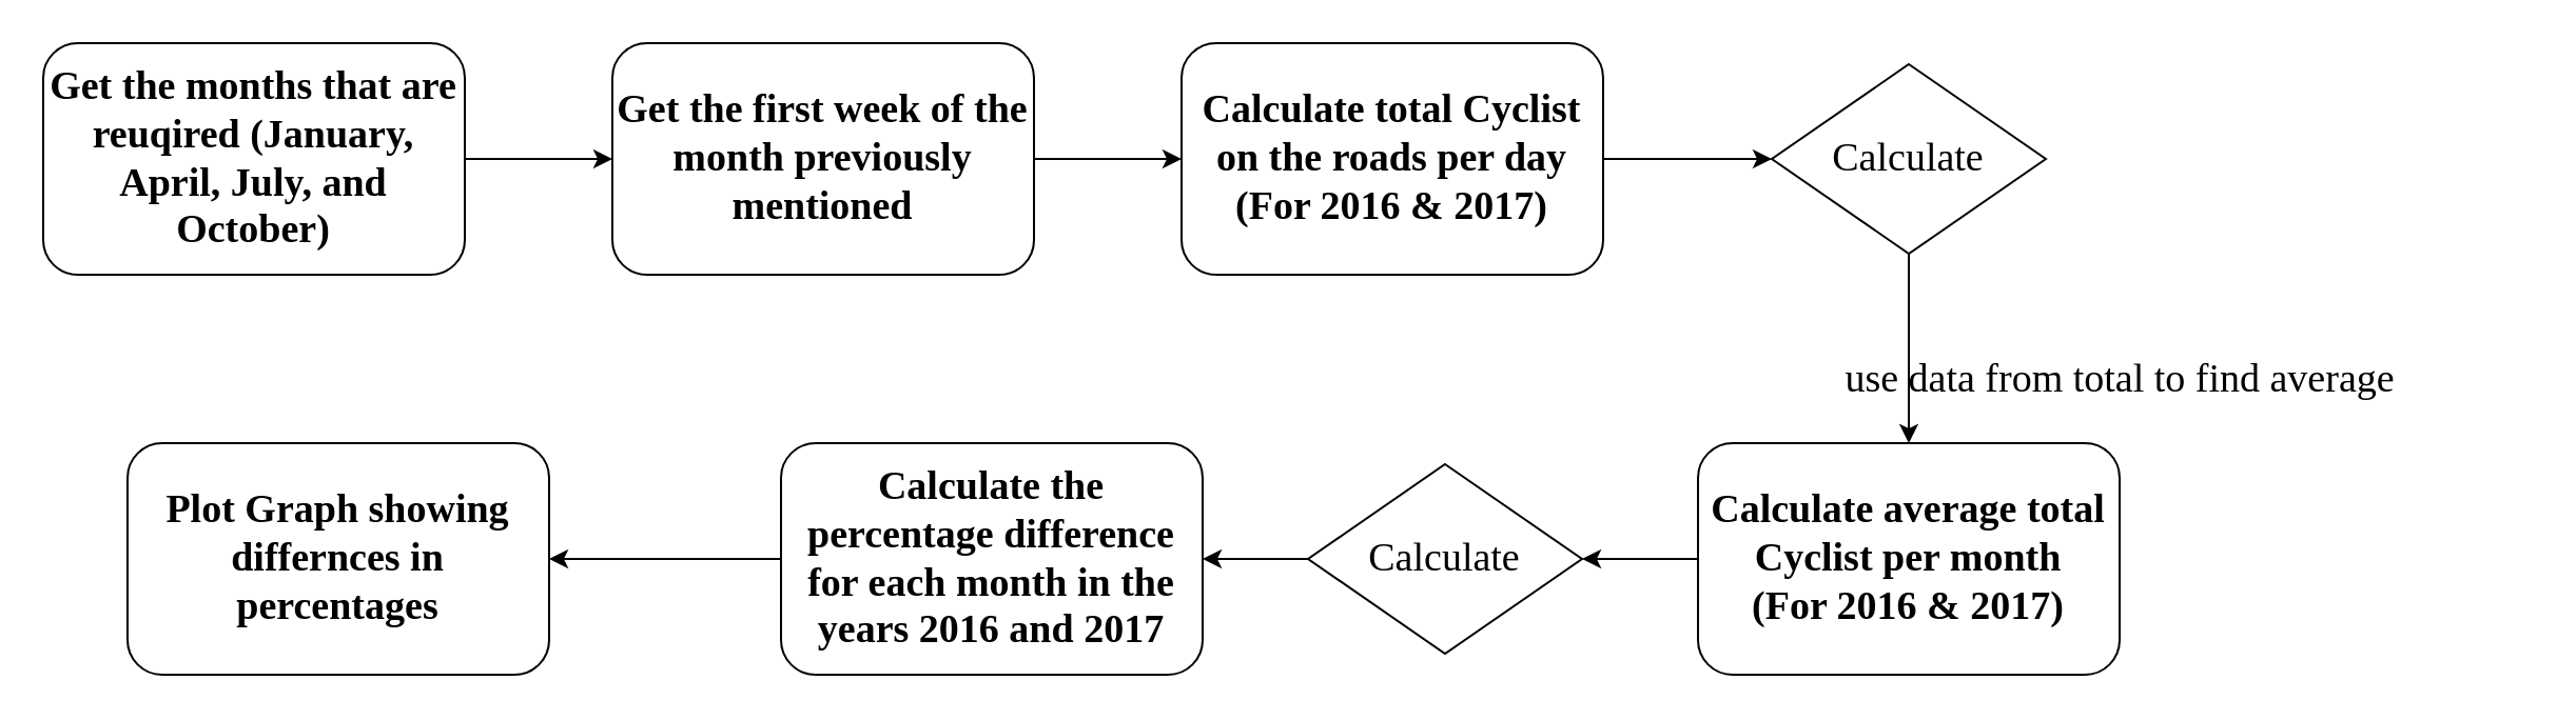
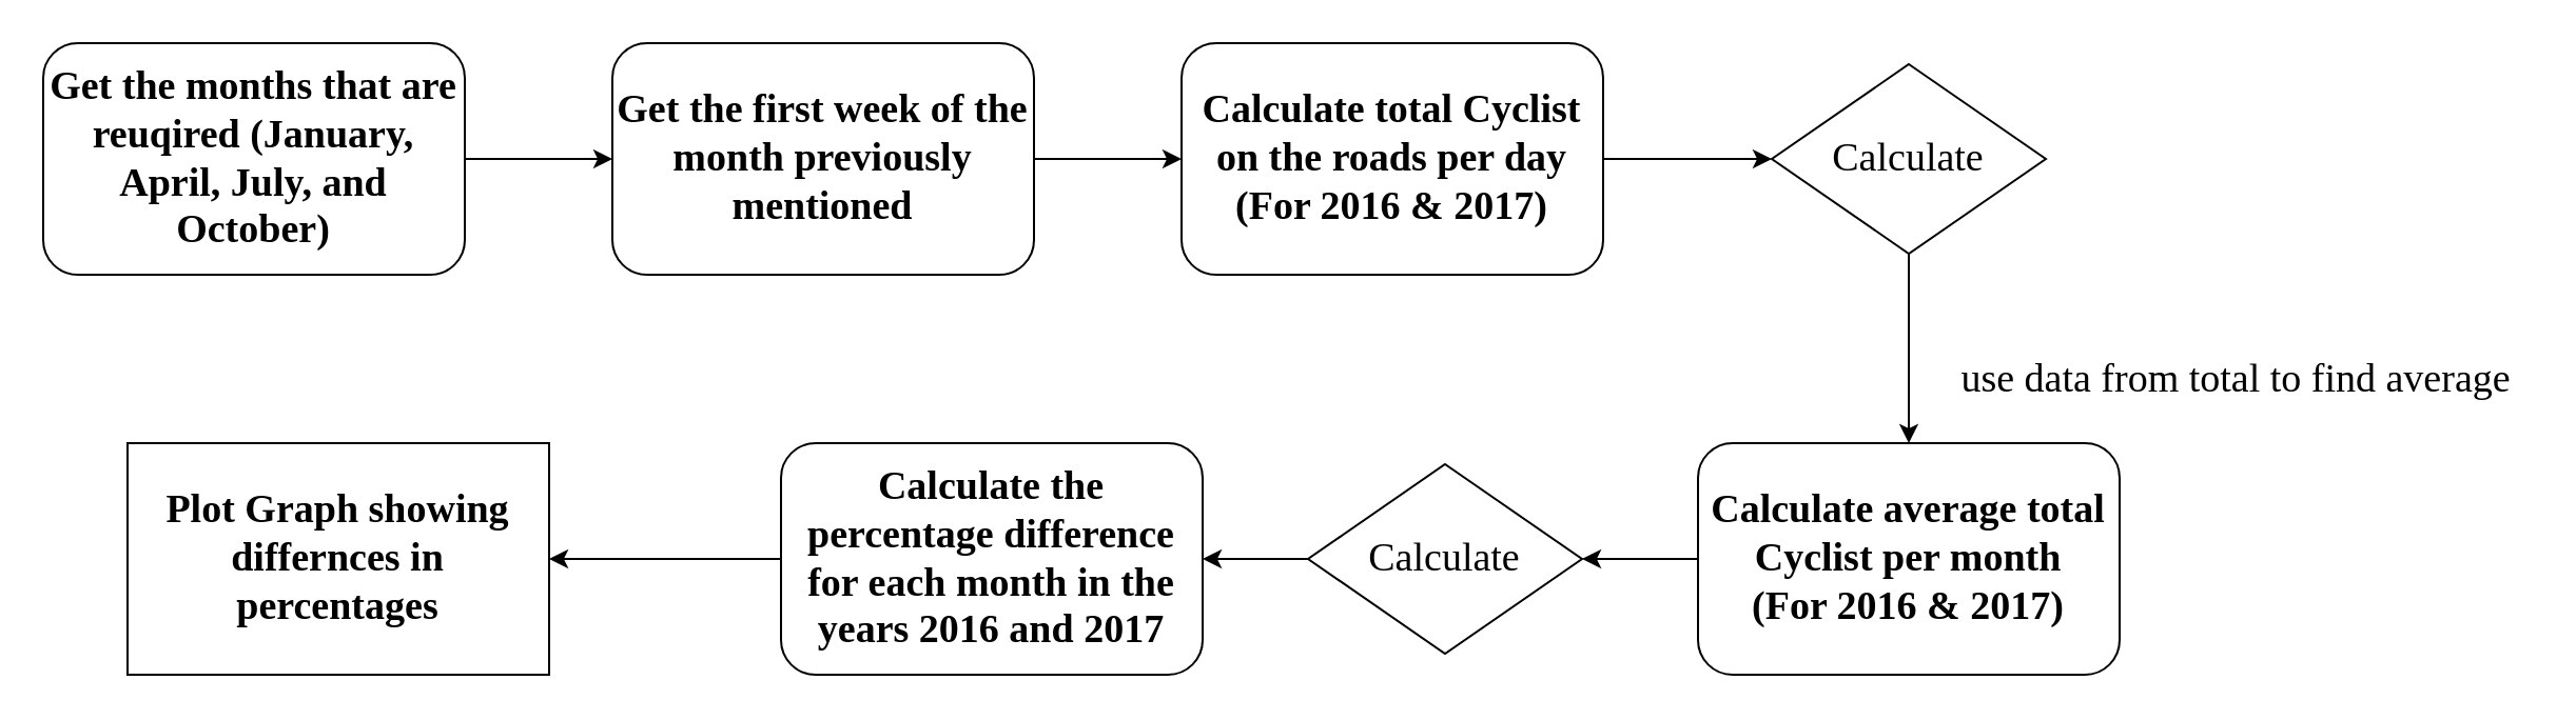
  <mxCell id="0" />
  <mxCell id="1" parent="0" />
  <mxCell id="2" style="edgeStyle=orthogonalEdgeStyle;rounded=0;orthogonalLoop=1;jettySize=auto;html=1;exitX=1;exitY=0.5;exitDx=0;exitDy=0;entryX=0;entryY=0.5;entryDx=0;entryDy=0;fontFamily=Times New Roman;fontSize=19;" edge="1" parent="1" source="3" target="10"><mxGeometry relative="1" as="geometry" /></mxCell>
  <mxCell id="3" value="&lt;b&gt;&lt;font face=&quot;Times New Roman&quot; style=&quot;font-size: 19px&quot;&gt;Calculate total Cyclist on the roads per day (For 2016 &amp;amp; 2017)&lt;/font&gt;&lt;/b&gt;" style="rounded=1;whiteSpace=wrap;html=1;" parent="1" vertex="1"><mxGeometry x="560" y="20" width="200" height="110" as="geometry" /></mxCell>
  <mxCell id="4" style="edgeStyle=orthogonalEdgeStyle;rounded=0;orthogonalLoop=1;jettySize=auto;html=1;exitX=0;exitY=0.5;exitDx=0;exitDy=0;entryX=1;entryY=0.5;entryDx=0;entryDy=0;fontFamily=Times New Roman;fontSize=19;" edge="1" parent="1" source="5" target="12"><mxGeometry relative="1" as="geometry" /></mxCell>
  <mxCell id="5" value="&lt;b&gt;&lt;font face=&quot;Times New Roman&quot; style=&quot;font-size: 19px&quot;&gt;Calculate average total Cyclist per month &lt;br&gt;(For 2016 &amp;amp; 2017)&lt;/font&gt;&lt;/b&gt;" style="rounded=1;whiteSpace=wrap;html=1;" vertex="1" parent="1"><mxGeometry x="805" y="210" width="200" height="110" as="geometry" /></mxCell>
  <mxCell id="6" style="edgeStyle=orthogonalEdgeStyle;rounded=0;orthogonalLoop=1;jettySize=auto;html=1;exitX=0;exitY=0.5;exitDx=0;exitDy=0;entryX=1;entryY=0.5;entryDx=0;entryDy=0;fontFamily=Times New Roman;fontSize=19;" edge="1" parent="1" source="7" target="8"><mxGeometry relative="1" as="geometry" /></mxCell>
  <mxCell id="7" value="&lt;b&gt;&lt;font face=&quot;Times New Roman&quot; style=&quot;font-size: 19px&quot;&gt;Calculate the percentage difference for each month in the years 2016 and 2017&lt;/font&gt;&lt;/b&gt;" style="rounded=1;whiteSpace=wrap;html=1;" vertex="1" parent="1"><mxGeometry x="370" y="210" width="200" height="110" as="geometry" /></mxCell>
- <mxCell id="8" value="&lt;b&gt;&lt;font face=&quot;Times New Roman&quot; style=&quot;font-size: 19px&quot;&gt;Plot Graph showing differnces in percentages&lt;/font&gt;&lt;/b&gt;" style="rounded=1;whiteSpace=wrap;html=1;" vertex="1" parent="1"><mxGeometry x="60" y="210" width="200" height="110" as="geometry" /></mxCell>
+ <mxCell id="8" value="&lt;b&gt;&lt;font face=&quot;Times New Roman&quot; style=&quot;font-size: 19px&quot;&gt;Plot Graph showing differnces in percentages&lt;/font&gt;&lt;/b&gt;" style="whiteSpace=wrap;html=1;rounded=0;" vertex="1" parent="1"><mxGeometry x="60" y="210" width="200" height="110" as="geometry" /></mxCell>
  <mxCell id="9" style="edgeStyle=orthogonalEdgeStyle;rounded=0;orthogonalLoop=1;jettySize=auto;html=1;exitX=0.5;exitY=1;exitDx=0;exitDy=0;fontFamily=Times New Roman;fontSize=19;entryX=0.5;entryY=0;entryDx=0;entryDy=0;" edge="1" parent="1" source="10" target="5"><mxGeometry relative="1" as="geometry"><mxPoint x="906" y="180" as="targetPoint" /></mxGeometry></mxCell>
  <mxCell id="10" value="Calculate" style="rhombus;whiteSpace=wrap;html=1;fontFamily=Times New Roman;fontSize=19;" vertex="1" parent="1"><mxGeometry x="840" y="30" width="130" height="90" as="geometry" /></mxCell>
  <mxCell id="11" style="edgeStyle=orthogonalEdgeStyle;rounded=0;orthogonalLoop=1;jettySize=auto;html=1;exitX=0;exitY=0.5;exitDx=0;exitDy=0;entryX=1;entryY=0.5;entryDx=0;entryDy=0;fontFamily=Times New Roman;fontSize=19;" edge="1" parent="1" source="12" target="7"><mxGeometry relative="1" as="geometry" /></mxCell>
  <mxCell id="12" value="Calculate" style="rhombus;whiteSpace=wrap;html=1;fontFamily=Times New Roman;fontSize=19;" vertex="1" parent="1"><mxGeometry x="620" y="220" width="130" height="90" as="geometry" /></mxCell>
- <mxCell id="13" value="use data from total to find average" style="text;html=1;align=center;verticalAlign=middle;resizable=0;points=[];autosize=1;strokeColor=none;fillColor=none;fontSize=19;fontFamily=Times New Roman;" vertex="1" parent="1"><mxGeometry x="865" y="165" width="280" height="30" as="geometry" /></mxCell>
+ <mxCell id="13" value="use data from total to find average" style="text;html=1;align=center;verticalAlign=middle;resizable=0;points=[];autosize=1;strokeColor=none;fillColor=none;fontSize=19;fontFamily=Times New Roman;" vertex="1" parent="1"><mxGeometry x="920" y="165" width="280" height="30" as="geometry" /></mxCell>
  <mxCell id="14" style="edgeStyle=orthogonalEdgeStyle;rounded=0;orthogonalLoop=1;jettySize=auto;html=1;exitX=1;exitY=0.5;exitDx=0;exitDy=0;entryX=0;entryY=0.5;entryDx=0;entryDy=0;fontFamily=Times New Roman;fontSize=19;" edge="1" parent="1" source="15" target="17"><mxGeometry relative="1" as="geometry" /></mxCell>
  <mxCell id="15" value="&lt;b&gt;&lt;font face=&quot;Times New Roman&quot; style=&quot;font-size: 19px&quot;&gt;Get the months that are reuqired (January, April, July, and October)&lt;/font&gt;&lt;/b&gt;" style="rounded=1;whiteSpace=wrap;html=1;" vertex="1" parent="1"><mxGeometry x="20" y="20" width="200" height="110" as="geometry" /></mxCell>
  <mxCell id="16" style="edgeStyle=orthogonalEdgeStyle;rounded=0;orthogonalLoop=1;jettySize=auto;html=1;exitX=1;exitY=0.5;exitDx=0;exitDy=0;entryX=0;entryY=0.5;entryDx=0;entryDy=0;fontFamily=Times New Roman;fontSize=19;" edge="1" parent="1" source="17" target="3"><mxGeometry relative="1" as="geometry" /></mxCell>
  <mxCell id="17" value="&lt;b&gt;&lt;font face=&quot;Times New Roman&quot; style=&quot;font-size: 19px&quot;&gt;Get the first week of the month previously mentioned&lt;/font&gt;&lt;/b&gt;" style="rounded=1;whiteSpace=wrap;html=1;" vertex="1" parent="1"><mxGeometry x="290" y="20" width="200" height="110" as="geometry" /></mxCell>
